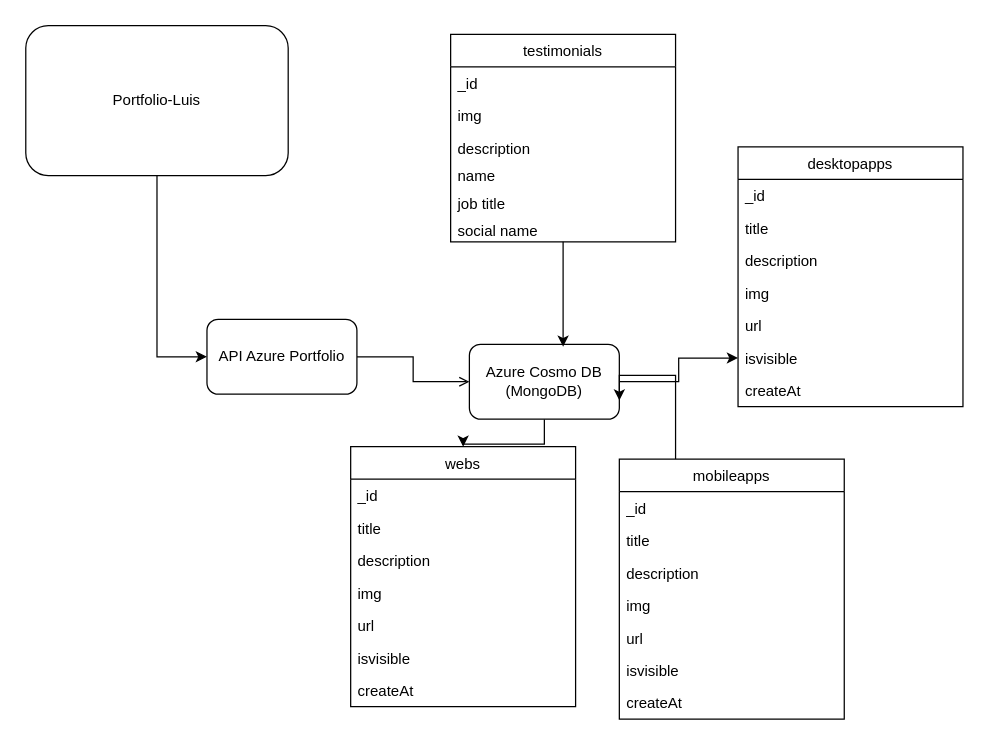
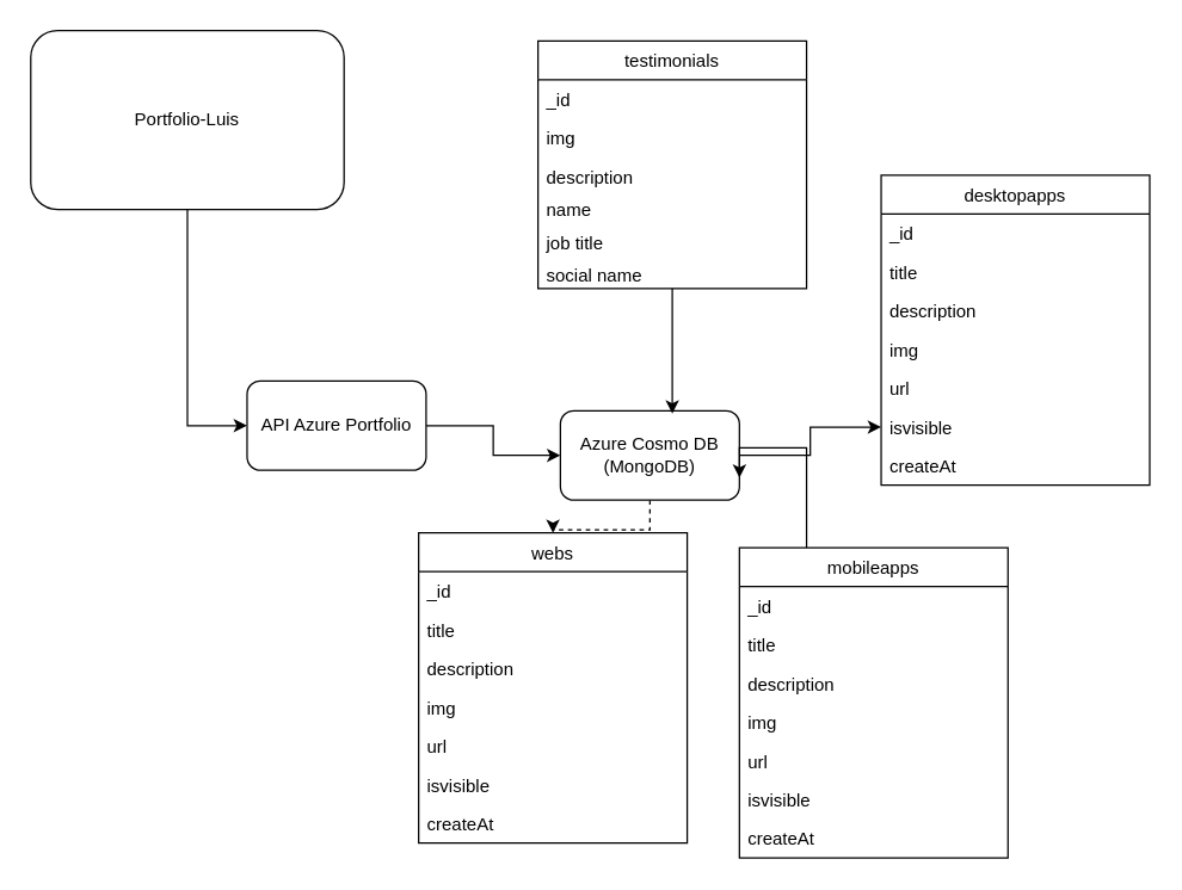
  <mxCell id="0" />
  <mxCell id="1" parent="0" />
  <mxCell id="2" style="edgeStyle=orthogonalEdgeStyle;rounded=0;orthogonalLoop=1;jettySize=auto;html=1;entryX=0;entryY=0.5;entryDx=0;entryDy=0;" edge="1" parent="1" source="3" target="5"><mxGeometry relative="1" as="geometry" /></mxCell>
  <mxCell id="3" value="Portfolio-Luis" style="rounded=1;whiteSpace=wrap;html=1;" vertex="1" parent="1"><mxGeometry x="20" y="20" width="210" height="120" as="geometry" /></mxCell>
- <mxCell id="4" style="edgeStyle=orthogonalEdgeStyle;rounded=0;orthogonalLoop=1;jettySize=auto;html=1;endArrow=open;" edge="1" parent="1" source="5" target="8"><mxGeometry relative="1" as="geometry" /></mxCell>
+ <mxCell id="4" style="edgeStyle=orthogonalEdgeStyle;rounded=0;orthogonalLoop=1;jettySize=auto;html=1;" edge="1" parent="1" source="5" target="8"><mxGeometry relative="1" as="geometry" /></mxCell>
  <mxCell id="5" value="API Azure Portfolio" style="rounded=1;whiteSpace=wrap;html=1;" vertex="1" parent="1"><mxGeometry x="165" y="255" width="120" height="60" as="geometry" /></mxCell>
- <mxCell id="6" style="edgeStyle=orthogonalEdgeStyle;rounded=0;orthogonalLoop=1;jettySize=auto;html=1;entryX=0.5;entryY=0;entryDx=0;entryDy=0;" edge="1" parent="1" source="8" target="9"><mxGeometry relative="1" as="geometry" /></mxCell>
+ <mxCell id="6" style="edgeStyle=orthogonalEdgeStyle;rounded=0;orthogonalLoop=1;jettySize=auto;html=1;entryX=0.5;entryY=0;entryDx=0;entryDy=0;dashed=1;" edge="1" parent="1" source="8" target="9"><mxGeometry relative="1" as="geometry" /></mxCell>
  <mxCell id="7" style="edgeStyle=orthogonalEdgeStyle;rounded=0;orthogonalLoop=1;jettySize=auto;html=1;entryX=0;entryY=0.5;entryDx=0;entryDy=0;" edge="1" parent="1" source="8" target="40"><mxGeometry relative="1" as="geometry" /></mxCell>
  <mxCell id="8" value="Azure Cosmo DB&lt;br&gt;(MongoDB)" style="rounded=1;whiteSpace=wrap;html=1;" vertex="1" parent="1"><mxGeometry x="375" y="275" width="120" height="60" as="geometry" /></mxCell>
  <mxCell id="9" value="webs" style="swimlane;fontStyle=0;childLayout=stackLayout;horizontal=1;startSize=26;horizontalStack=0;resizeParent=1;resizeParentMax=0;resizeLast=0;collapsible=1;marginBottom=0;" vertex="1" parent="1"><mxGeometry x="280" y="357" width="180" height="208" as="geometry" /></mxCell>
  <mxCell id="10" value="_id" style="text;strokeColor=none;fillColor=none;align=left;verticalAlign=top;spacingLeft=4;spacingRight=4;overflow=hidden;rotatable=0;points=[[0,0.5],[1,0.5]];portConstraint=eastwest;" vertex="1" parent="9"><mxGeometry y="26" width="180" height="26" as="geometry" /></mxCell>
  <mxCell id="11" value="title" style="text;strokeColor=none;fillColor=none;align=left;verticalAlign=top;spacingLeft=4;spacingRight=4;overflow=hidden;rotatable=0;points=[[0,0.5],[1,0.5]];portConstraint=eastwest;" vertex="1" parent="9"><mxGeometry y="52" width="180" height="26" as="geometry" /></mxCell>
  <mxCell id="12" value="description" style="text;strokeColor=none;fillColor=none;align=left;verticalAlign=top;spacingLeft=4;spacingRight=4;overflow=hidden;rotatable=0;points=[[0,0.5],[1,0.5]];portConstraint=eastwest;" vertex="1" parent="9"><mxGeometry y="78" width="180" height="26" as="geometry" /></mxCell>
  <mxCell id="13" value="img" style="text;strokeColor=none;fillColor=none;align=left;verticalAlign=top;spacingLeft=4;spacingRight=4;overflow=hidden;rotatable=0;points=[[0,0.5],[1,0.5]];portConstraint=eastwest;" vertex="1" parent="9"><mxGeometry y="104" width="180" height="26" as="geometry" /></mxCell>
  <mxCell id="14" value="url" style="text;strokeColor=none;fillColor=none;align=left;verticalAlign=top;spacingLeft=4;spacingRight=4;overflow=hidden;rotatable=0;points=[[0,0.5],[1,0.5]];portConstraint=eastwest;" vertex="1" parent="9"><mxGeometry y="130" width="180" height="26" as="geometry" /></mxCell>
  <mxCell id="15" value="isvisible" style="text;strokeColor=none;fillColor=none;align=left;verticalAlign=top;spacingLeft=4;spacingRight=4;overflow=hidden;rotatable=0;points=[[0,0.5],[1,0.5]];portConstraint=eastwest;" vertex="1" parent="9"><mxGeometry y="156" width="180" height="26" as="geometry" /></mxCell>
  <mxCell id="16" value="createAt" style="text;strokeColor=none;fillColor=none;align=left;verticalAlign=top;spacingLeft=4;spacingRight=4;overflow=hidden;rotatable=0;points=[[0,0.5],[1,0.5]];portConstraint=eastwest;" vertex="1" parent="9"><mxGeometry y="182" width="180" height="26" as="geometry" /></mxCell>
  <mxCell id="17" style="edgeStyle=orthogonalEdgeStyle;rounded=0;orthogonalLoop=1;jettySize=auto;html=1;entryX=0.625;entryY=0.033;entryDx=0;entryDy=0;entryPerimeter=0;" edge="1" parent="1" source="18" target="8"><mxGeometry relative="1" as="geometry" /></mxCell>
  <mxCell id="18" value="testimonials" style="swimlane;fontStyle=0;childLayout=stackLayout;horizontal=1;startSize=26;horizontalStack=0;resizeParent=1;resizeParentMax=0;resizeLast=0;collapsible=1;marginBottom=0;" vertex="1" parent="1"><mxGeometry x="360" y="27" width="180" height="166" as="geometry" /></mxCell>
  <mxCell id="19" value="_id" style="text;strokeColor=none;fillColor=none;align=left;verticalAlign=top;spacingLeft=4;spacingRight=4;overflow=hidden;rotatable=0;points=[[0,0.5],[1,0.5]];portConstraint=eastwest;" vertex="1" parent="18"><mxGeometry y="26" width="180" height="26" as="geometry" /></mxCell>
  <mxCell id="20" value="img" style="text;strokeColor=none;fillColor=none;align=left;verticalAlign=top;spacingLeft=4;spacingRight=4;overflow=hidden;rotatable=0;points=[[0,0.5],[1,0.5]];portConstraint=eastwest;" vertex="1" parent="18"><mxGeometry y="52" width="180" height="26" as="geometry" /></mxCell>
  <mxCell id="21" value="description" style="text;strokeColor=none;fillColor=none;align=left;verticalAlign=top;spacingLeft=4;spacingRight=4;overflow=hidden;rotatable=0;points=[[0,0.5],[1,0.5]];portConstraint=eastwest;" vertex="1" parent="18"><mxGeometry y="78" width="180" height="22" as="geometry" /></mxCell>
  <mxCell id="22" value="name" style="text;strokeColor=none;fillColor=none;align=left;verticalAlign=top;spacingLeft=4;spacingRight=4;overflow=hidden;rotatable=0;points=[[0,0.5],[1,0.5]];portConstraint=eastwest;" vertex="1" parent="18"><mxGeometry y="100" width="180" height="22" as="geometry" /></mxCell>
  <mxCell id="23" value="job title" style="text;strokeColor=none;fillColor=none;align=left;verticalAlign=top;spacingLeft=4;spacingRight=4;overflow=hidden;rotatable=0;points=[[0,0.5],[1,0.5]];portConstraint=eastwest;" vertex="1" parent="18"><mxGeometry y="122" width="180" height="22" as="geometry" /></mxCell>
  <mxCell id="24" value="social name" style="text;strokeColor=none;fillColor=none;align=left;verticalAlign=top;spacingLeft=4;spacingRight=4;overflow=hidden;rotatable=0;points=[[0,0.5],[1,0.5]];portConstraint=eastwest;" vertex="1" parent="18"><mxGeometry y="144" width="180" height="22" as="geometry" /></mxCell>
  <mxCell id="25" style="edgeStyle=orthogonalEdgeStyle;rounded=0;orthogonalLoop=1;jettySize=auto;html=1;entryX=1;entryY=0.75;entryDx=0;entryDy=0;" edge="1" parent="1" source="26" target="8"><mxGeometry relative="1" as="geometry"><Array as="points"><mxPoint x="540" y="300" /></Array></mxGeometry></mxCell>
  <mxCell id="26" value="mobileapps" style="swimlane;fontStyle=0;childLayout=stackLayout;horizontal=1;startSize=26;horizontalStack=0;resizeParent=1;resizeParentMax=0;resizeLast=0;collapsible=1;marginBottom=0;" vertex="1" parent="1"><mxGeometry x="495" y="367" width="180" height="208" as="geometry" /></mxCell>
  <mxCell id="27" value="_id" style="text;strokeColor=none;fillColor=none;align=left;verticalAlign=top;spacingLeft=4;spacingRight=4;overflow=hidden;rotatable=0;points=[[0,0.5],[1,0.5]];portConstraint=eastwest;" vertex="1" parent="26"><mxGeometry y="26" width="180" height="26" as="geometry" /></mxCell>
  <mxCell id="28" value="title" style="text;strokeColor=none;fillColor=none;align=left;verticalAlign=top;spacingLeft=4;spacingRight=4;overflow=hidden;rotatable=0;points=[[0,0.5],[1,0.5]];portConstraint=eastwest;" vertex="1" parent="26"><mxGeometry y="52" width="180" height="26" as="geometry" /></mxCell>
  <mxCell id="29" value="description" style="text;strokeColor=none;fillColor=none;align=left;verticalAlign=top;spacingLeft=4;spacingRight=4;overflow=hidden;rotatable=0;points=[[0,0.5],[1,0.5]];portConstraint=eastwest;" vertex="1" parent="26"><mxGeometry y="78" width="180" height="26" as="geometry" /></mxCell>
  <mxCell id="30" value="img" style="text;strokeColor=none;fillColor=none;align=left;verticalAlign=top;spacingLeft=4;spacingRight=4;overflow=hidden;rotatable=0;points=[[0,0.5],[1,0.5]];portConstraint=eastwest;" vertex="1" parent="26"><mxGeometry y="104" width="180" height="26" as="geometry" /></mxCell>
  <mxCell id="31" value="url" style="text;strokeColor=none;fillColor=none;align=left;verticalAlign=top;spacingLeft=4;spacingRight=4;overflow=hidden;rotatable=0;points=[[0,0.5],[1,0.5]];portConstraint=eastwest;" vertex="1" parent="26"><mxGeometry y="130" width="180" height="26" as="geometry" /></mxCell>
  <mxCell id="32" value="isvisible" style="text;strokeColor=none;fillColor=none;align=left;verticalAlign=top;spacingLeft=4;spacingRight=4;overflow=hidden;rotatable=0;points=[[0,0.5],[1,0.5]];portConstraint=eastwest;" vertex="1" parent="26"><mxGeometry y="156" width="180" height="26" as="geometry" /></mxCell>
  <mxCell id="33" value="createAt" style="text;strokeColor=none;fillColor=none;align=left;verticalAlign=top;spacingLeft=4;spacingRight=4;overflow=hidden;rotatable=0;points=[[0,0.5],[1,0.5]];portConstraint=eastwest;" vertex="1" parent="26"><mxGeometry y="182" width="180" height="26" as="geometry" /></mxCell>
  <mxCell id="34" value="desktopapps" style="swimlane;fontStyle=0;childLayout=stackLayout;horizontal=1;startSize=26;horizontalStack=0;resizeParent=1;resizeParentMax=0;resizeLast=0;collapsible=1;marginBottom=0;" vertex="1" parent="1"><mxGeometry x="590" y="117" width="180" height="208" as="geometry" /></mxCell>
  <mxCell id="35" value="_id" style="text;strokeColor=none;fillColor=none;align=left;verticalAlign=top;spacingLeft=4;spacingRight=4;overflow=hidden;rotatable=0;points=[[0,0.5],[1,0.5]];portConstraint=eastwest;" vertex="1" parent="34"><mxGeometry y="26" width="180" height="26" as="geometry" /></mxCell>
  <mxCell id="36" value="title" style="text;strokeColor=none;fillColor=none;align=left;verticalAlign=top;spacingLeft=4;spacingRight=4;overflow=hidden;rotatable=0;points=[[0,0.5],[1,0.5]];portConstraint=eastwest;" vertex="1" parent="34"><mxGeometry y="52" width="180" height="26" as="geometry" /></mxCell>
  <mxCell id="37" value="description" style="text;strokeColor=none;fillColor=none;align=left;verticalAlign=top;spacingLeft=4;spacingRight=4;overflow=hidden;rotatable=0;points=[[0,0.5],[1,0.5]];portConstraint=eastwest;" vertex="1" parent="34"><mxGeometry y="78" width="180" height="26" as="geometry" /></mxCell>
  <mxCell id="38" value="img" style="text;strokeColor=none;fillColor=none;align=left;verticalAlign=top;spacingLeft=4;spacingRight=4;overflow=hidden;rotatable=0;points=[[0,0.5],[1,0.5]];portConstraint=eastwest;" vertex="1" parent="34"><mxGeometry y="104" width="180" height="26" as="geometry" /></mxCell>
  <mxCell id="39" value="url" style="text;strokeColor=none;fillColor=none;align=left;verticalAlign=top;spacingLeft=4;spacingRight=4;overflow=hidden;rotatable=0;points=[[0,0.5],[1,0.5]];portConstraint=eastwest;" vertex="1" parent="34"><mxGeometry y="130" width="180" height="26" as="geometry" /></mxCell>
  <mxCell id="40" value="isvisible" style="text;strokeColor=none;fillColor=none;align=left;verticalAlign=top;spacingLeft=4;spacingRight=4;overflow=hidden;rotatable=0;points=[[0,0.5],[1,0.5]];portConstraint=eastwest;" vertex="1" parent="34"><mxGeometry y="156" width="180" height="26" as="geometry" /></mxCell>
  <mxCell id="41" value="createAt" style="text;strokeColor=none;fillColor=none;align=left;verticalAlign=top;spacingLeft=4;spacingRight=4;overflow=hidden;rotatable=0;points=[[0,0.5],[1,0.5]];portConstraint=eastwest;" vertex="1" parent="34"><mxGeometry y="182" width="180" height="26" as="geometry" /></mxCell>
